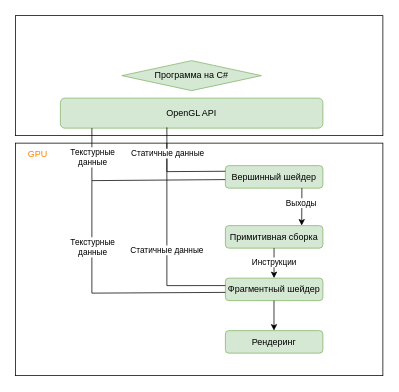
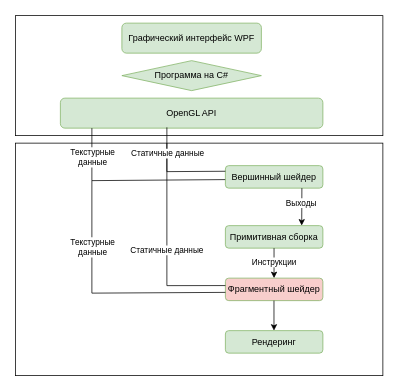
  <mxCell id="0" />
  <mxCell id="1" parent="0" />
  <mxCell id="2" value="" style="rounded=0;whiteSpace=wrap;html=1;" parent="1" vertex="1"><mxGeometry x="20" y="20" width="490" height="160" as="geometry" /></mxCell>
+ <mxCell id="3" value="Графический интерфейс WPF" style="rounded=1;whiteSpace=wrap;html=1;fillColor=#d5e8d4;strokeColor=#82b366;" parent="1" vertex="1"><mxGeometry x="162" y="30" width="186" height="40" as="geometry" /></mxCell>
  <mxCell id="4" value="Программа на C#" style="rhombus;whiteSpace=wrap;html=1;fillColor=#d5e8d4;strokeColor=#82b366;" parent="1" vertex="1"><mxGeometry x="162" y="80" width="186" height="40" as="geometry" /></mxCell>
  <mxCell id="5" value="OpenGL API" style="rounded=1;whiteSpace=wrap;html=1;fillColor=#d5e8d4;strokeColor=#82b366;" parent="1" vertex="1"><mxGeometry x="80" y="130" width="350" height="40" as="geometry" /></mxCell>
  <mxCell id="6" value="" style="rounded=0;whiteSpace=wrap;html=1;" parent="1" vertex="1"><mxGeometry x="20" y="190" width="490" height="310" as="geometry" /></mxCell>
  <mxCell id="7" value="Вершинный шейдер" style="rounded=1;whiteSpace=wrap;html=1;fillColor=#d5e8d4;strokeColor=#82b366;" parent="1" vertex="1"><mxGeometry x="300" y="220" width="130" height="30" as="geometry" /></mxCell>
  <mxCell id="8" value="Примитивная сборка" style="rounded=1;whiteSpace=wrap;html=1;fillColor=#d5e8d4;strokeColor=#82b366;" parent="1" vertex="1"><mxGeometry x="300" y="300" width="130" height="30" as="geometry" /></mxCell>
- <mxCell id="9" value="Фрагментный шейдер" style="rounded=1;whiteSpace=wrap;html=1;fillColor=#d5e8d4;strokeColor=#82b366;" parent="1" vertex="1"><mxGeometry x="300" y="370" width="130" height="30" as="geometry" /></mxCell>
+ <mxCell id="9" value="Фрагментный шейдер" style="rounded=1;whiteSpace=wrap;html=1;fillColor=#f8cecc;strokeColor=#82b366;" parent="1" vertex="1"><mxGeometry x="300" y="370" width="130" height="30" as="geometry" /></mxCell>
  <mxCell id="10" value="" style="endArrow=none;html=1;rounded=0;exitX=0;exitY=0.25;exitDx=0;exitDy=0;" parent="1" source="7" edge="1"><mxGeometry width="50" height="50" relative="1" as="geometry"><mxPoint x="222" y="400" as="sourcePoint" /><mxPoint x="222" y="169" as="targetPoint" /><Array as="points"><mxPoint x="222" y="228" /></Array></mxGeometry></mxCell>
  <mxCell id="11" value="" style="endArrow=none;html=1;rounded=0;exitX=0;exitY=0.331;exitDx=0;exitDy=0;exitPerimeter=0;" parent="1" source="9" edge="1"><mxGeometry width="50" height="50" relative="1" as="geometry"><mxPoint x="300" y="279" as="sourcePoint" /><mxPoint x="222" y="190" as="targetPoint" /><Array as="points"><mxPoint x="222" y="380" /></Array></mxGeometry></mxCell>
  <mxCell id="12" value="Статичные данные" style="edgeLabel;html=1;align=center;verticalAlign=middle;resizable=0;points=[];" parent="11" vertex="1" connectable="0"><mxGeometry x="0.901" relative="1" as="geometry"><mxPoint as="offset" /></mxGeometry></mxCell>
  <mxCell id="13" value="Статичные данные" style="edgeLabel;html=1;align=center;verticalAlign=middle;resizable=0;points=[];" parent="11" vertex="1" connectable="0"><mxGeometry x="-0.06" y="1" relative="1" as="geometry"><mxPoint as="offset" /></mxGeometry></mxCell>
  <mxCell id="14" value="" style="endArrow=none;html=1;rounded=0;exitX=-0.002;exitY=0.621;exitDx=0;exitDy=0;exitPerimeter=0;" parent="1" source="7" edge="1"><mxGeometry width="50" height="50" relative="1" as="geometry"><mxPoint x="302" y="238" as="sourcePoint" /><mxPoint x="122" y="170" as="targetPoint" /><Array as="points"><mxPoint x="122" y="240" /></Array></mxGeometry></mxCell>
  <mxCell id="15" value="Текстурные&lt;br&gt;данные" style="edgeLabel;html=1;align=center;verticalAlign=middle;resizable=0;points=[];" parent="14" vertex="1" connectable="0"><mxGeometry x="0.691" relative="1" as="geometry"><mxPoint as="offset" /></mxGeometry></mxCell>
  <mxCell id="16" value="" style="endArrow=none;html=1;rounded=0;exitX=-0.002;exitY=0.621;exitDx=0;exitDy=0;exitPerimeter=0;" parent="1" edge="1"><mxGeometry width="50" height="50" relative="1" as="geometry"><mxPoint x="300" y="389" as="sourcePoint" /><mxPoint x="122" y="240" as="targetPoint" /><Array as="points"><mxPoint x="122" y="390" /></Array></mxGeometry></mxCell>
  <mxCell id="17" value="Текстурные&lt;br&gt;данные" style="edgeLabel;html=1;align=center;verticalAlign=middle;resizable=0;points=[];" parent="16" vertex="1" connectable="0"><mxGeometry x="0.465" relative="1" as="geometry"><mxPoint as="offset" /></mxGeometry></mxCell>
  <mxCell id="18" value="" style="endArrow=classic;html=1;rounded=0;exitX=0.25;exitY=1;exitDx=0;exitDy=0;entryX=0.783;entryY=-0.003;entryDx=0;entryDy=0;entryPerimeter=0;" parent="1" target="8" edge="1"><mxGeometry width="50" height="50" relative="1" as="geometry"><mxPoint x="402" y="250" as="sourcePoint" /><mxPoint x="402" y="290" as="targetPoint" /></mxGeometry></mxCell>
  <mxCell id="19" value="Выходы" style="edgeLabel;html=1;align=center;verticalAlign=middle;resizable=0;points=[];" parent="18" vertex="1" connectable="0"><mxGeometry x="-0.202" y="-1" relative="1" as="geometry"><mxPoint as="offset" /></mxGeometry></mxCell>
  <mxCell id="20" value="" style="endArrow=classic;html=1;rounded=0;exitX=0.25;exitY=1;exitDx=0;exitDy=0;entryX=0.25;entryY=0;entryDx=0;entryDy=0;" parent="1" edge="1"><mxGeometry width="50" height="50" relative="1" as="geometry"><mxPoint x="364.89" y="330" as="sourcePoint" /><mxPoint x="364.89" y="370" as="targetPoint" /></mxGeometry></mxCell>
  <mxCell id="21" value="Инструкции" style="edgeLabel;html=1;align=center;verticalAlign=middle;resizable=0;points=[];" parent="20" vertex="1" connectable="0"><mxGeometry x="-0.109" relative="1" as="geometry"><mxPoint as="offset" /></mxGeometry></mxCell>
  <mxCell id="22" value="Рендеринг" style="rounded=1;whiteSpace=wrap;html=1;fillColor=#d5e8d4;strokeColor=#82b366;" parent="1" vertex="1"><mxGeometry x="300" y="440" width="130" height="30" as="geometry" /></mxCell>
  <mxCell id="23" value="" style="endArrow=classic;html=1;rounded=0;exitX=0.25;exitY=1;exitDx=0;exitDy=0;entryX=0.25;entryY=0;entryDx=0;entryDy=0;" parent="1" edge="1"><mxGeometry width="50" height="50" relative="1" as="geometry"><mxPoint x="364.81" y="400" as="sourcePoint" /><mxPoint x="364.81" y="440" as="targetPoint" /></mxGeometry></mxCell>
- <mxCell id="24" value="&lt;font color=&quot;#ff8000&quot;&gt;GPU&lt;/font&gt;" style="text;html=1;align=center;verticalAlign=middle;whiteSpace=wrap;rounded=0;" parent="1" vertex="1"><mxGeometry x="20" y="190" width="60" height="30" as="geometry" /></mxCell>
